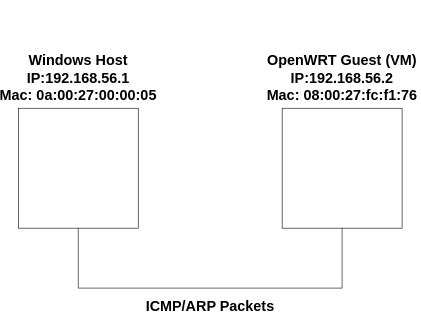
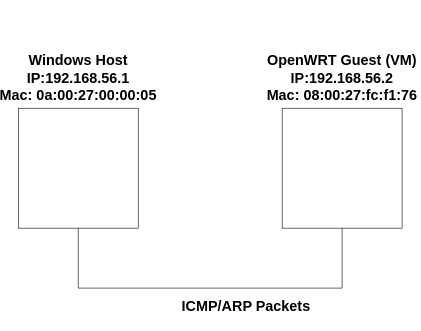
  <mxCell id="0" />
  <mxCell id="1" parent="0" />
  <mxCell id="2" value="" style="whiteSpace=wrap;html=1;aspect=fixed;" vertex="1" parent="1"><mxGeometry x="30" y="180" width="200" height="200" as="geometry" /></mxCell>
  <mxCell id="3" value="" style="whiteSpace=wrap;html=1;aspect=fixed;" vertex="1" parent="1"><mxGeometry x="470" y="180" width="200" height="200" as="geometry" /></mxCell>
  <mxCell id="4" value="" style="endArrow=none;html=1;rounded=0;entryX=0.5;entryY=1;entryDx=0;entryDy=0;exitX=0.5;exitY=1;exitDx=0;exitDy=0;" edge="1" parent="1" source="3" target="2"><mxGeometry width="50" height="50" relative="1" as="geometry"><mxPoint x="340" y="410" as="sourcePoint" /><mxPoint x="390" y="360" as="targetPoint" /><Array as="points"><mxPoint x="570" y="480" /><mxPoint x="130" y="480" /></Array></mxGeometry></mxCell>
  <mxCell id="5" value="&lt;h1&gt;Windows Host IP:192.168.56.1 Mac:&amp;nbsp;0a:00:27:00:00:05&lt;/h1&gt;" style="text;strokeColor=none;align=center;fillColor=none;html=1;verticalAlign=middle;whiteSpace=wrap;rounded=0;" vertex="1" parent="1"><mxGeometry x="20" y="20" width="220" height="220" as="geometry" /></mxCell>
  <mxCell id="6" value="&lt;h1&gt;OpenWRT Guest (VM) IP:192.168.56.2 Mac:&amp;nbsp;08:00:27:fc:f1:76&lt;/h1&gt;" style="text;strokeColor=none;align=center;fillColor=none;html=1;verticalAlign=middle;whiteSpace=wrap;rounded=0;" vertex="1" parent="1"><mxGeometry x="460" y="20" width="220" height="220" as="geometry" /></mxCell>
- <mxCell id="7" value="&lt;h1&gt;ICMP/ARP Packets&lt;/h1&gt;" style="text;strokeColor=none;align=center;fillColor=none;html=1;verticalAlign=middle;whiteSpace=wrap;rounded=0;" vertex="1" parent="1"><mxGeometry x="170" y="490" width="360" height="40" as="geometry" /></mxCell>
+ <mxCell id="7" value="&lt;h1&gt;ICMP/ARP Packets&lt;/h1&gt;" style="text;strokeColor=none;align=center;fillColor=none;html=1;verticalAlign=middle;whiteSpace=wrap;rounded=0;" vertex="1" parent="1"><mxGeometry x="230" y="490" width="360" height="40" as="geometry" /></mxCell>
